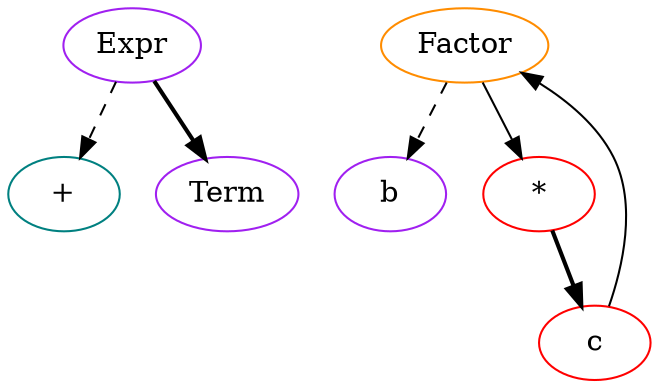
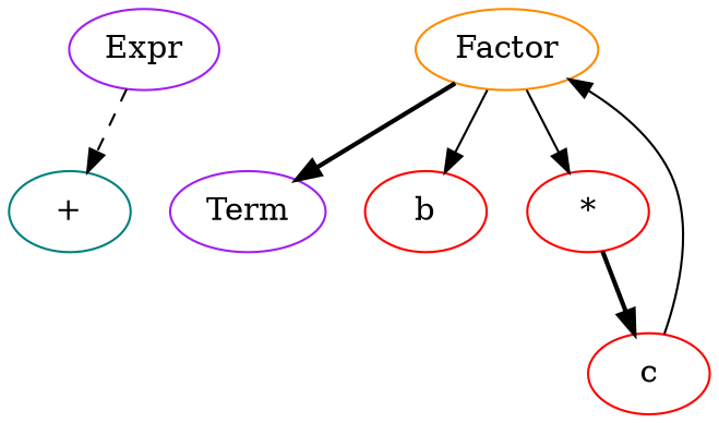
  digraph {
    node [color=purple]
    edge [style=bold]
    n1 [label=Expr]
    n2 [label=Term]
    n3 [color=teal label="+"]
    n4 [color=darkorange label=Factor]
-   n5 [label=b]
+   n5 [color=red label=b]
    n6 [color=red label="*"]
    n7 [color=red label=c]
-   n1 -> n2
+   n4 -> n2
    n1 -> n3 [style=dashed]
-   n4 -> n5 [style=dashed]
+   n4 -> n5 [style=solid]
    n4 -> n6 [style=solid]
    n6 -> n7
    n7 -> n4 [style=solid]
  }
